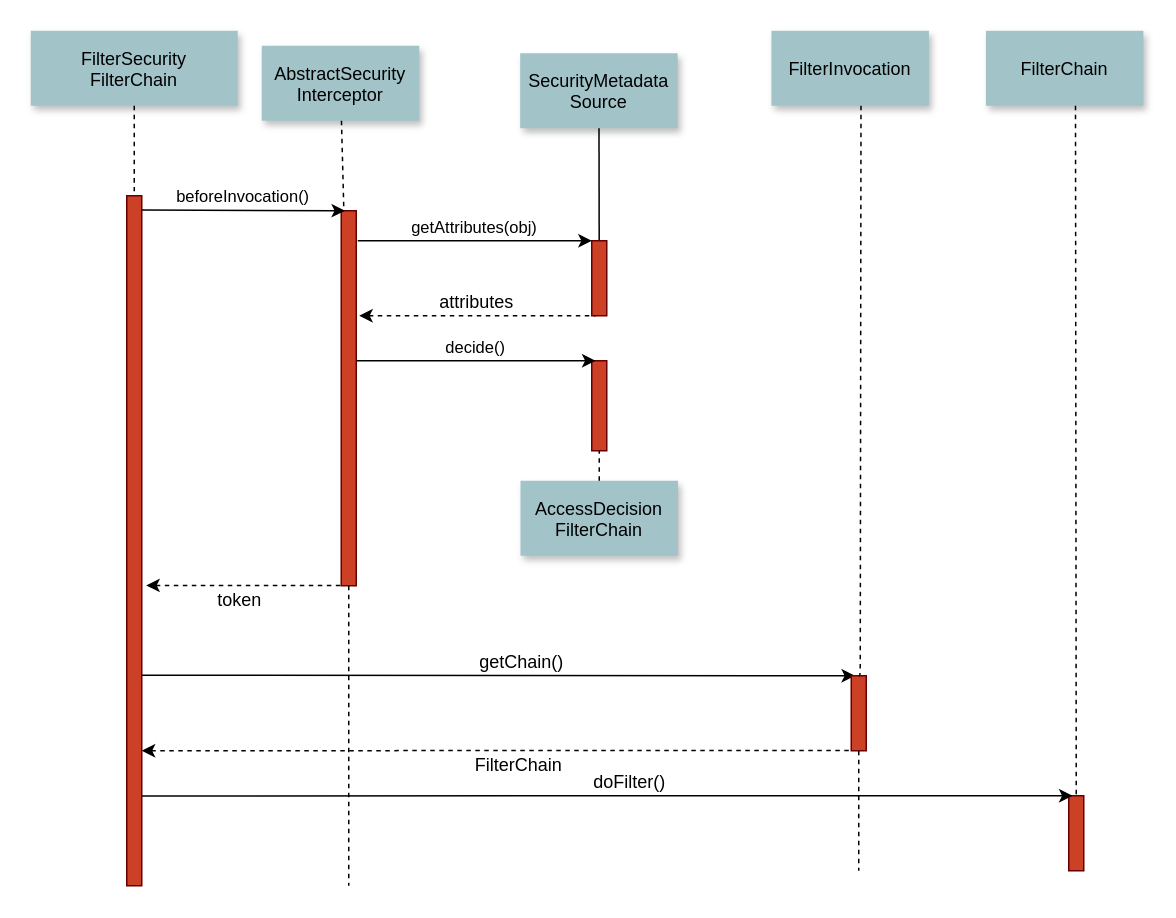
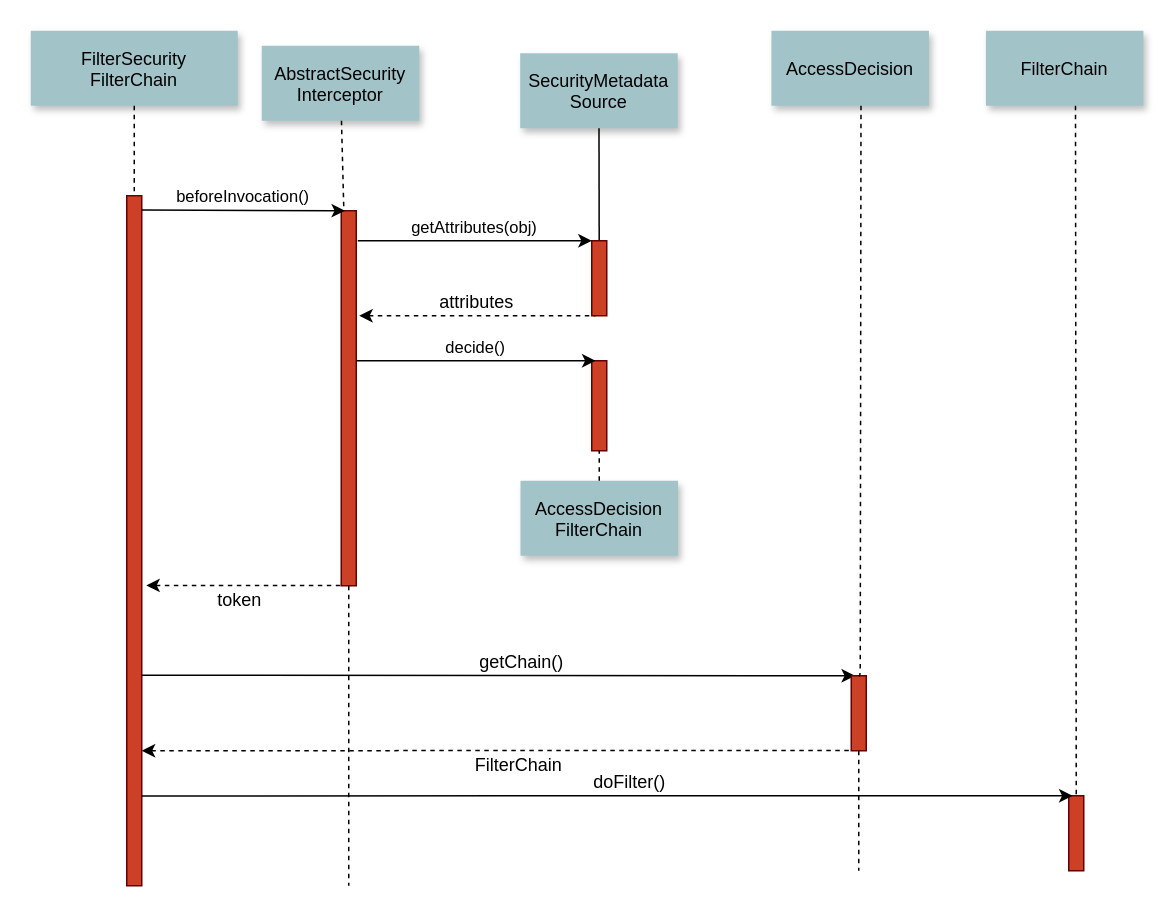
  <mxCell id="0" />
  <mxCell id="1" parent="0" />
  <mxCell id="2" value="" style="fillColor=#CC4125;strokeColor=#660000" parent="1" vertex="1"><mxGeometry x="84" y="130" width="10" height="460" as="geometry" /></mxCell>
  <mxCell id="3" value="FilterSecurity&#10;FilterChain" style="shadow=1;fillColor=#A2C4C9;strokeColor=none" parent="1" vertex="1"><mxGeometry x="20" y="20" width="138" height="50" as="geometry" /></mxCell>
  <mxCell id="4" value="" style="fillColor=#CC4125;strokeColor=#660000" parent="1" vertex="1"><mxGeometry x="227" y="140" width="10" height="250" as="geometry" /></mxCell>
  <mxCell id="5" value="AbstractSecurity&#10;Interceptor" style="shadow=1;fillColor=#A2C4C9;strokeColor=none" parent="1" vertex="1"><mxGeometry x="174" y="30" width="105" height="50" as="geometry" /></mxCell>
  <mxCell id="6" value="" style="edgeStyle=none;endArrow=none;dashed=1" parent="1" source="5" target="4" edge="1"><mxGeometry x="272.335" y="165" width="100" height="100" as="geometry"><mxPoint x="231.259" y="70" as="sourcePoint" /><mxPoint x="231.576" y="125" as="targetPoint" /></mxGeometry></mxCell>
  <mxCell id="7" value="beforeInvocation()" style="edgeStyle=none;verticalLabelPosition=top;verticalAlign=bottom;entryX=0.25;entryY=0;entryDx=0;entryDy=0;" parent="1" edge="1" target="4"><mxGeometry x="220" y="92" width="100" height="100" as="geometry"><mxPoint x="94" y="139.5" as="sourcePoint" /><mxPoint x="224" y="139.5" as="targetPoint" /></mxGeometry></mxCell>
  <mxCell id="8" value="" style="edgeStyle=none;verticalLabelPosition=top;verticalAlign=bottom;endArrow=none;startArrow=classic;dashed=1" parent="1" edge="1"><mxGeometry x="223" y="342.259" width="100" height="100" as="geometry"><mxPoint x="97" y="389.759" as="sourcePoint" /><mxPoint x="227" y="389.759" as="targetPoint" /></mxGeometry></mxCell>
  <mxCell id="9" value="token&lt;br&gt;" style="text;html=1;resizable=0;points=[];align=center;verticalAlign=middle;labelBackgroundColor=#ffffff;" vertex="1" connectable="0" parent="8"><mxGeometry relative="1" as="geometry"><mxPoint x="-4" y="10" as="offset" /></mxGeometry></mxCell>
  <mxCell id="10" value="SecurityMetadata&#10;Source" style="shadow=1;fillColor=#A2C4C9;strokeColor=none" parent="1" vertex="1"><mxGeometry x="346.284" y="35" width="105" height="50" as="geometry" /></mxCell>
  <mxCell id="11" value="" style="edgeStyle=none;endArrow=none" parent="1" source="10" target="12" edge="1"><mxGeometry x="437.043" y="270" width="100" height="100" as="geometry"><mxPoint x="398.543" y="180" as="sourcePoint" /><mxPoint x="398.543" y="200" as="targetPoint" /></mxGeometry></mxCell>
  <mxCell id="12" value="" style="fillColor=#CC4125;strokeColor=#660000" parent="1" vertex="1"><mxGeometry x="394" y="160" width="10" height="50" as="geometry" /></mxCell>
  <mxCell id="13" value="getAttributes(obj)" style="edgeStyle=elbowEdgeStyle;elbow=vertical;verticalLabelPosition=top;verticalAlign=bottom;" parent="1" target="12" edge="1"><mxGeometry x="349" y="290" width="100" height="100" as="geometry"><mxPoint x="238" y="160" as="sourcePoint" /><mxPoint x="364" y="160" as="targetPoint" /><Array as="points"><mxPoint x="323" y="160" /></Array></mxGeometry></mxCell>
  <mxCell id="14" value="" style="fillColor=#CC4125;strokeColor=#660000" parent="1" vertex="1"><mxGeometry x="394" y="240" width="10" height="60" as="geometry" /></mxCell>
  <mxCell id="15" value="AccessDecision&#10;FilterChain" style="shadow=1;fillColor=#A2C4C9;strokeColor=none" parent="1" vertex="1"><mxGeometry x="346.5" y="320" width="105" height="50" as="geometry" /></mxCell>
  <mxCell id="16" value="" style="edgeStyle=none;endArrow=none;dashed=1" parent="1" source="15" target="14" edge="1"><mxGeometry x="614.488" y="175.0" width="100" height="100" as="geometry"><mxPoint x="558.653" y="70" as="sourcePoint" /><mxPoint x="558.653" y="220" as="targetPoint" /></mxGeometry></mxCell>
  <mxCell id="17" value="" style="edgeStyle=elbowEdgeStyle;elbow=horizontal;endArrow=none;dashed=1" parent="1" source="3" edge="1"><mxGeometry x="230.0" y="310" width="100" height="100" as="geometry"><mxPoint x="114" y="370" as="sourcePoint" /><mxPoint x="89" y="130" as="targetPoint" /><Array as="points"><mxPoint x="89" y="120" /></Array></mxGeometry></mxCell>
  <mxCell id="18" value="" style="edgeStyle=elbowEdgeStyle;elbow=vertical;verticalLabelPosition=top;verticalAlign=bottom;entryX=0.25;entryY=0;entryDx=0;entryDy=0;" parent="1" edge="1" target="25"><mxGeometry y="3" width="100" height="100" as="geometry"><mxPoint x="94" y="449.63" as="sourcePoint" /><mxPoint x="564" y="450" as="targetPoint" /><Array as="points" /><mxPoint x="5" y="-37" as="offset" /></mxGeometry></mxCell>
  <mxCell id="19" value="getChain()" style="text;html=1;resizable=0;points=[];align=center;verticalAlign=middle;labelBackgroundColor=#ffffff;" vertex="1" connectable="0" parent="18"><mxGeometry relative="1" as="geometry"><mxPoint x="15" y="-10" as="offset" /></mxGeometry></mxCell>
  <mxCell id="20" value="" style="edgeStyle=none;endArrow=none;dashed=1" parent="1" source="4" edge="1"><mxGeometry x="376.571" y="339.697" width="100" height="100" as="geometry"><mxPoint x="335.736" y="244.697" as="sourcePoint" /><mxPoint x="232" y="590" as="targetPoint" /></mxGeometry></mxCell>
  <mxCell id="21" value="" style="edgeStyle=none;verticalLabelPosition=top;verticalAlign=bottom;endArrow=none;startArrow=classic;dashed=1;entryX=0.25;entryY=1;entryDx=0;entryDy=0;" edge="1" parent="1" target="12"><mxGeometry x="389" y="162.259" width="100" height="100" as="geometry"><mxPoint x="239" y="210" as="sourcePoint" /><mxPoint x="393" y="210" as="targetPoint" /></mxGeometry></mxCell>
  <mxCell id="22" value="attributes&lt;br&gt;" style="text;html=1;resizable=0;points=[];align=center;verticalAlign=middle;labelBackgroundColor=#ffffff;" vertex="1" connectable="0" parent="21"><mxGeometry relative="1" as="geometry"><mxPoint x="-2" y="-10" as="offset" /></mxGeometry></mxCell>
  <mxCell id="23" value="decide()" style="edgeStyle=none;verticalLabelPosition=top;verticalAlign=bottom;entryX=0.25;entryY=0;entryDx=0;entryDy=0;" edge="1" parent="1" target="14"><mxGeometry x="363" y="192.5" width="100" height="100" as="geometry"><mxPoint x="237" y="240" as="sourcePoint" /><mxPoint x="367" y="240" as="targetPoint" /></mxGeometry></mxCell>
- <mxCell id="24" value="FilterInvocation" style="shadow=1;fillColor=#A2C4C9;strokeColor=none" vertex="1" parent="1"><mxGeometry x="513.784" y="20" width="105" height="50" as="geometry" /></mxCell>
+ <mxCell id="24" value="AccessDecision" style="shadow=1;fillColor=#A2C4C9;strokeColor=none" vertex="1" parent="1"><mxGeometry x="513.784" y="20" width="105" height="50" as="geometry" /></mxCell>
  <mxCell id="25" value="" style="fillColor=#CC4125;strokeColor=#660000" vertex="1" parent="1"><mxGeometry x="567" y="450" width="10" height="50" as="geometry" /></mxCell>
  <mxCell id="26" value="" style="edgeStyle=elbowEdgeStyle;elbow=horizontal;endArrow=none;dashed=1" edge="1" parent="1"><mxGeometry x="712.5" y="310" width="100" height="100" as="geometry"><mxPoint x="573.5" y="70" as="sourcePoint" /><mxPoint x="572" y="450" as="targetPoint" /></mxGeometry></mxCell>
  <mxCell id="27" value="" style="edgeStyle=none;dashed=1;endArrow=none" edge="1" parent="1" source="25"><mxGeometry x="532.5" y="300" width="100" height="100" as="geometry"><mxPoint x="416.5" y="360" as="sourcePoint" /><mxPoint x="572" y="580" as="targetPoint" /></mxGeometry></mxCell>
  <mxCell id="28" value="" style="edgeStyle=none;verticalLabelPosition=top;verticalAlign=bottom;endArrow=none;startArrow=classic;dashed=1" edge="1" parent="1"><mxGeometry x="563" y="452.259" width="100" height="100" as="geometry"><mxPoint x="94" y="500" as="sourcePoint" /><mxPoint x="567" y="499.759" as="targetPoint" /></mxGeometry></mxCell>
  <mxCell id="29" value="FilterChain&lt;br&gt;" style="text;html=1;resizable=0;points=[];align=center;verticalAlign=middle;labelBackgroundColor=#ffffff;" vertex="1" connectable="0" parent="28"><mxGeometry relative="1" as="geometry"><mxPoint x="13.5" y="10" as="offset" /></mxGeometry></mxCell>
  <mxCell id="30" value="FilterChain" style="shadow=1;fillColor=#A2C4C9;strokeColor=none" vertex="1" parent="1"><mxGeometry x="656.784" y="20" width="105" height="50" as="geometry" /></mxCell>
  <mxCell id="31" value="" style="fillColor=#CC4125;strokeColor=#660000" vertex="1" parent="1"><mxGeometry x="712" y="530" width="10" height="50" as="geometry" /></mxCell>
  <mxCell id="32" value="" style="edgeStyle=elbowEdgeStyle;elbow=horizontal;endArrow=none;dashed=1;entryX=0.5;entryY=0;entryDx=0;entryDy=0;" edge="1" parent="1" target="31"><mxGeometry x="855.5" y="310" width="100" height="100" as="geometry"><mxPoint x="716.5" y="70" as="sourcePoint" /><mxPoint x="747" y="540" as="targetPoint" /></mxGeometry></mxCell>
  <mxCell id="33" value="" style="edgeStyle=elbowEdgeStyle;elbow=vertical;verticalLabelPosition=top;verticalAlign=bottom;entryX=0.25;entryY=0;entryDx=0;entryDy=0;" edge="1" parent="1" target="31"><mxGeometry y="83.5" width="100" height="100" as="geometry"><mxPoint x="94" y="530.13" as="sourcePoint" /><mxPoint x="704" y="531" as="targetPoint" /><Array as="points" /><mxPoint x="5" y="-37" as="offset" /></mxGeometry></mxCell>
  <mxCell id="34" value="doFilter()" style="text;html=1;resizable=0;points=[];align=center;verticalAlign=middle;labelBackgroundColor=#ffffff;" vertex="1" connectable="0" parent="33"><mxGeometry relative="1" as="geometry"><mxPoint x="15" y="-10" as="offset" /></mxGeometry></mxCell>
